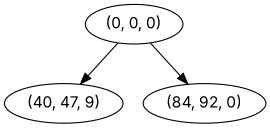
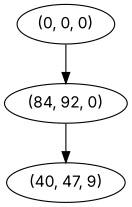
  digraph {
    fontname=Inter
    node [fontname=Inter]
    edge [fontname=Inter]
    "(0, 0, 0)"
    "(40, 47, 9)"
    n3 [label="(84, 92, 0)"]
-   "(0, 0, 0)" -> "(40, 47, 9)"
+   n3 -> "(40, 47, 9)"
    "(0, 0, 0)" -> n3
  }
